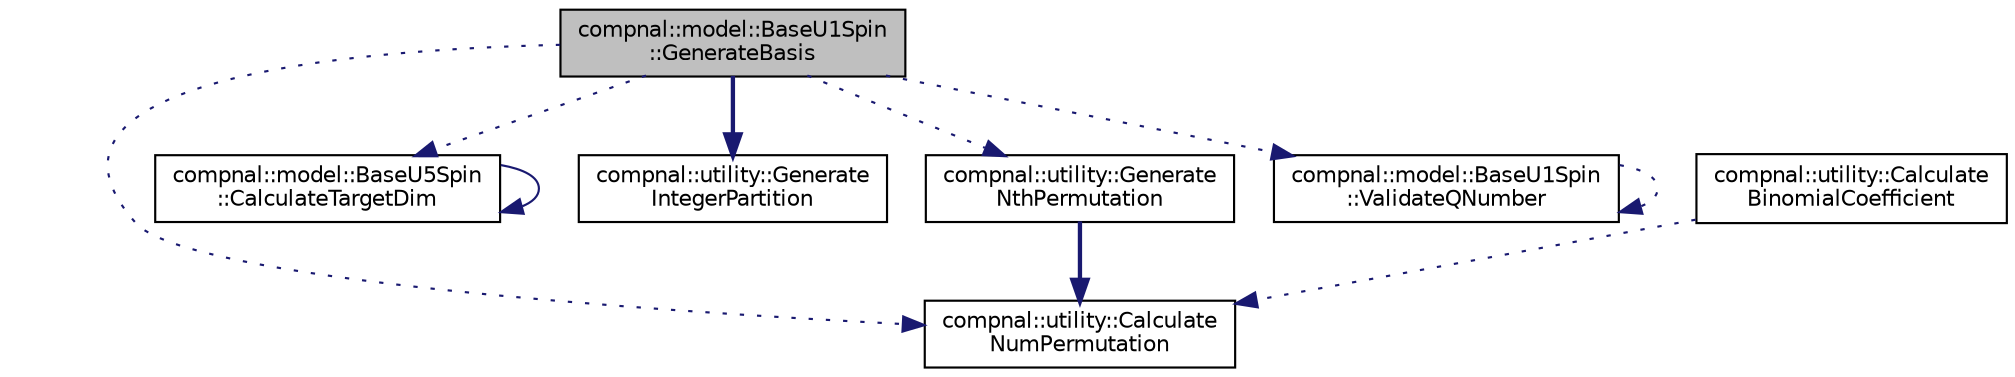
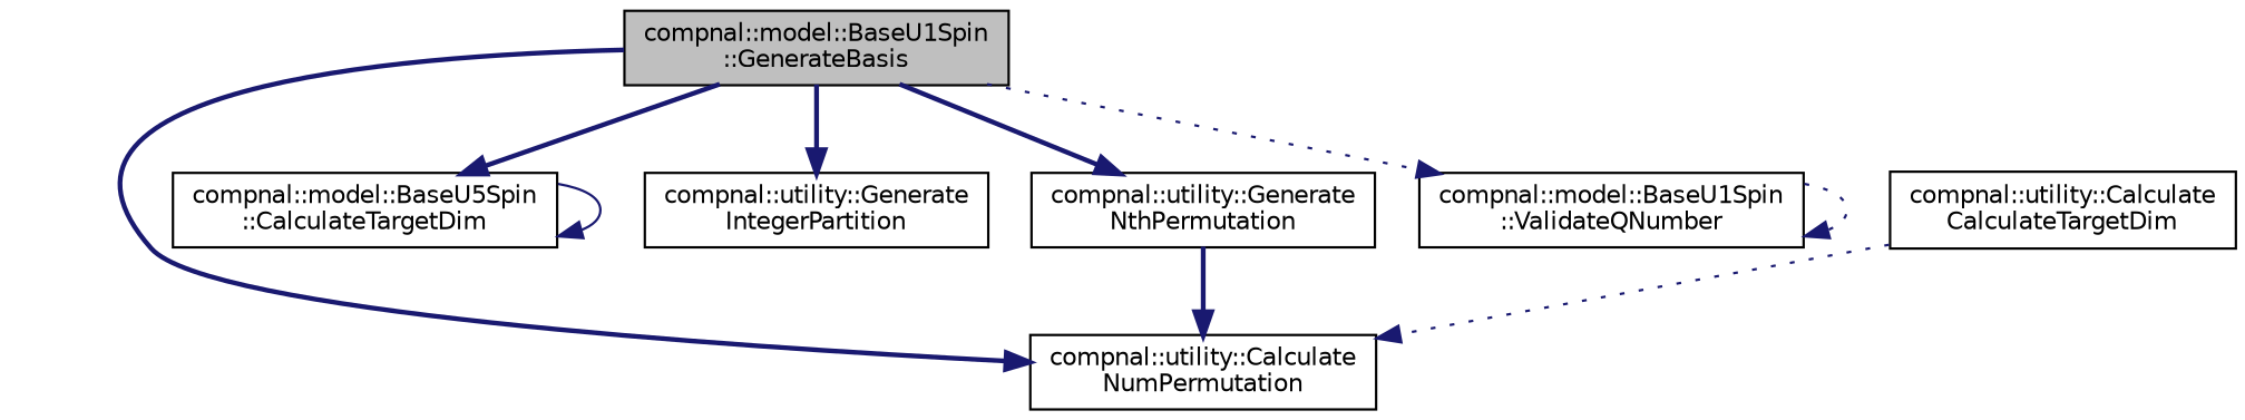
  digraph {
    rankdir=TB
    node [color=black fillcolor=white fontname=Helvetica fontsize=10 shape=record style=filled]
    edge [color=midnightblue fontname=Helvetica fontsize=10 labelfontname=Helvetica labelfontsize=10 style=bold]
    n1 [fillcolor=grey75 fontcolor=black height=0.2 label="compnal::model::BaseU1Spin\l::GenerateBasis" width=0.4]
    n2 [height=0.2 label="compnal::utility::Calculate\lNumPermutation" width=0.4]
    n3 [height=0.2 label="compnal::model::BaseU5Spin\l::CalculateTargetDim" width=0.4]
    n4 [height=0.2 label="compnal::utility::Generate\lIntegerPartition" width=0.4]
    n5 [height=0.2 label="compnal::utility::Generate\lNthPermutation" width=0.4]
    n6 [height=0.2 label="compnal::model::BaseU1Spin\l::ValidateQNumber" width=0.4]
-   n7 [height=0.2 label="compnal::utility::Calculate\lBinomialCoefficient" width=0.4]
-   n1 -> n2 [style=dotted]
-   n1 -> n3 [style=dotted]
+   n7 [height=0.2 label="compnal::utility::Calculate\lCalculateTargetDim" width=0.4]
+   n1 -> n2
+   n1 -> n3
    n1 -> n4
-   n1 -> n5 [style=dotted]
+   n1 -> n5
    n1 -> n6 [style=dotted]
    n3 -> n3 [style=solid]
    n5 -> n2
    n6 -> n6 [style=dotted]
    n7 -> n2 [style=dotted]
  }
